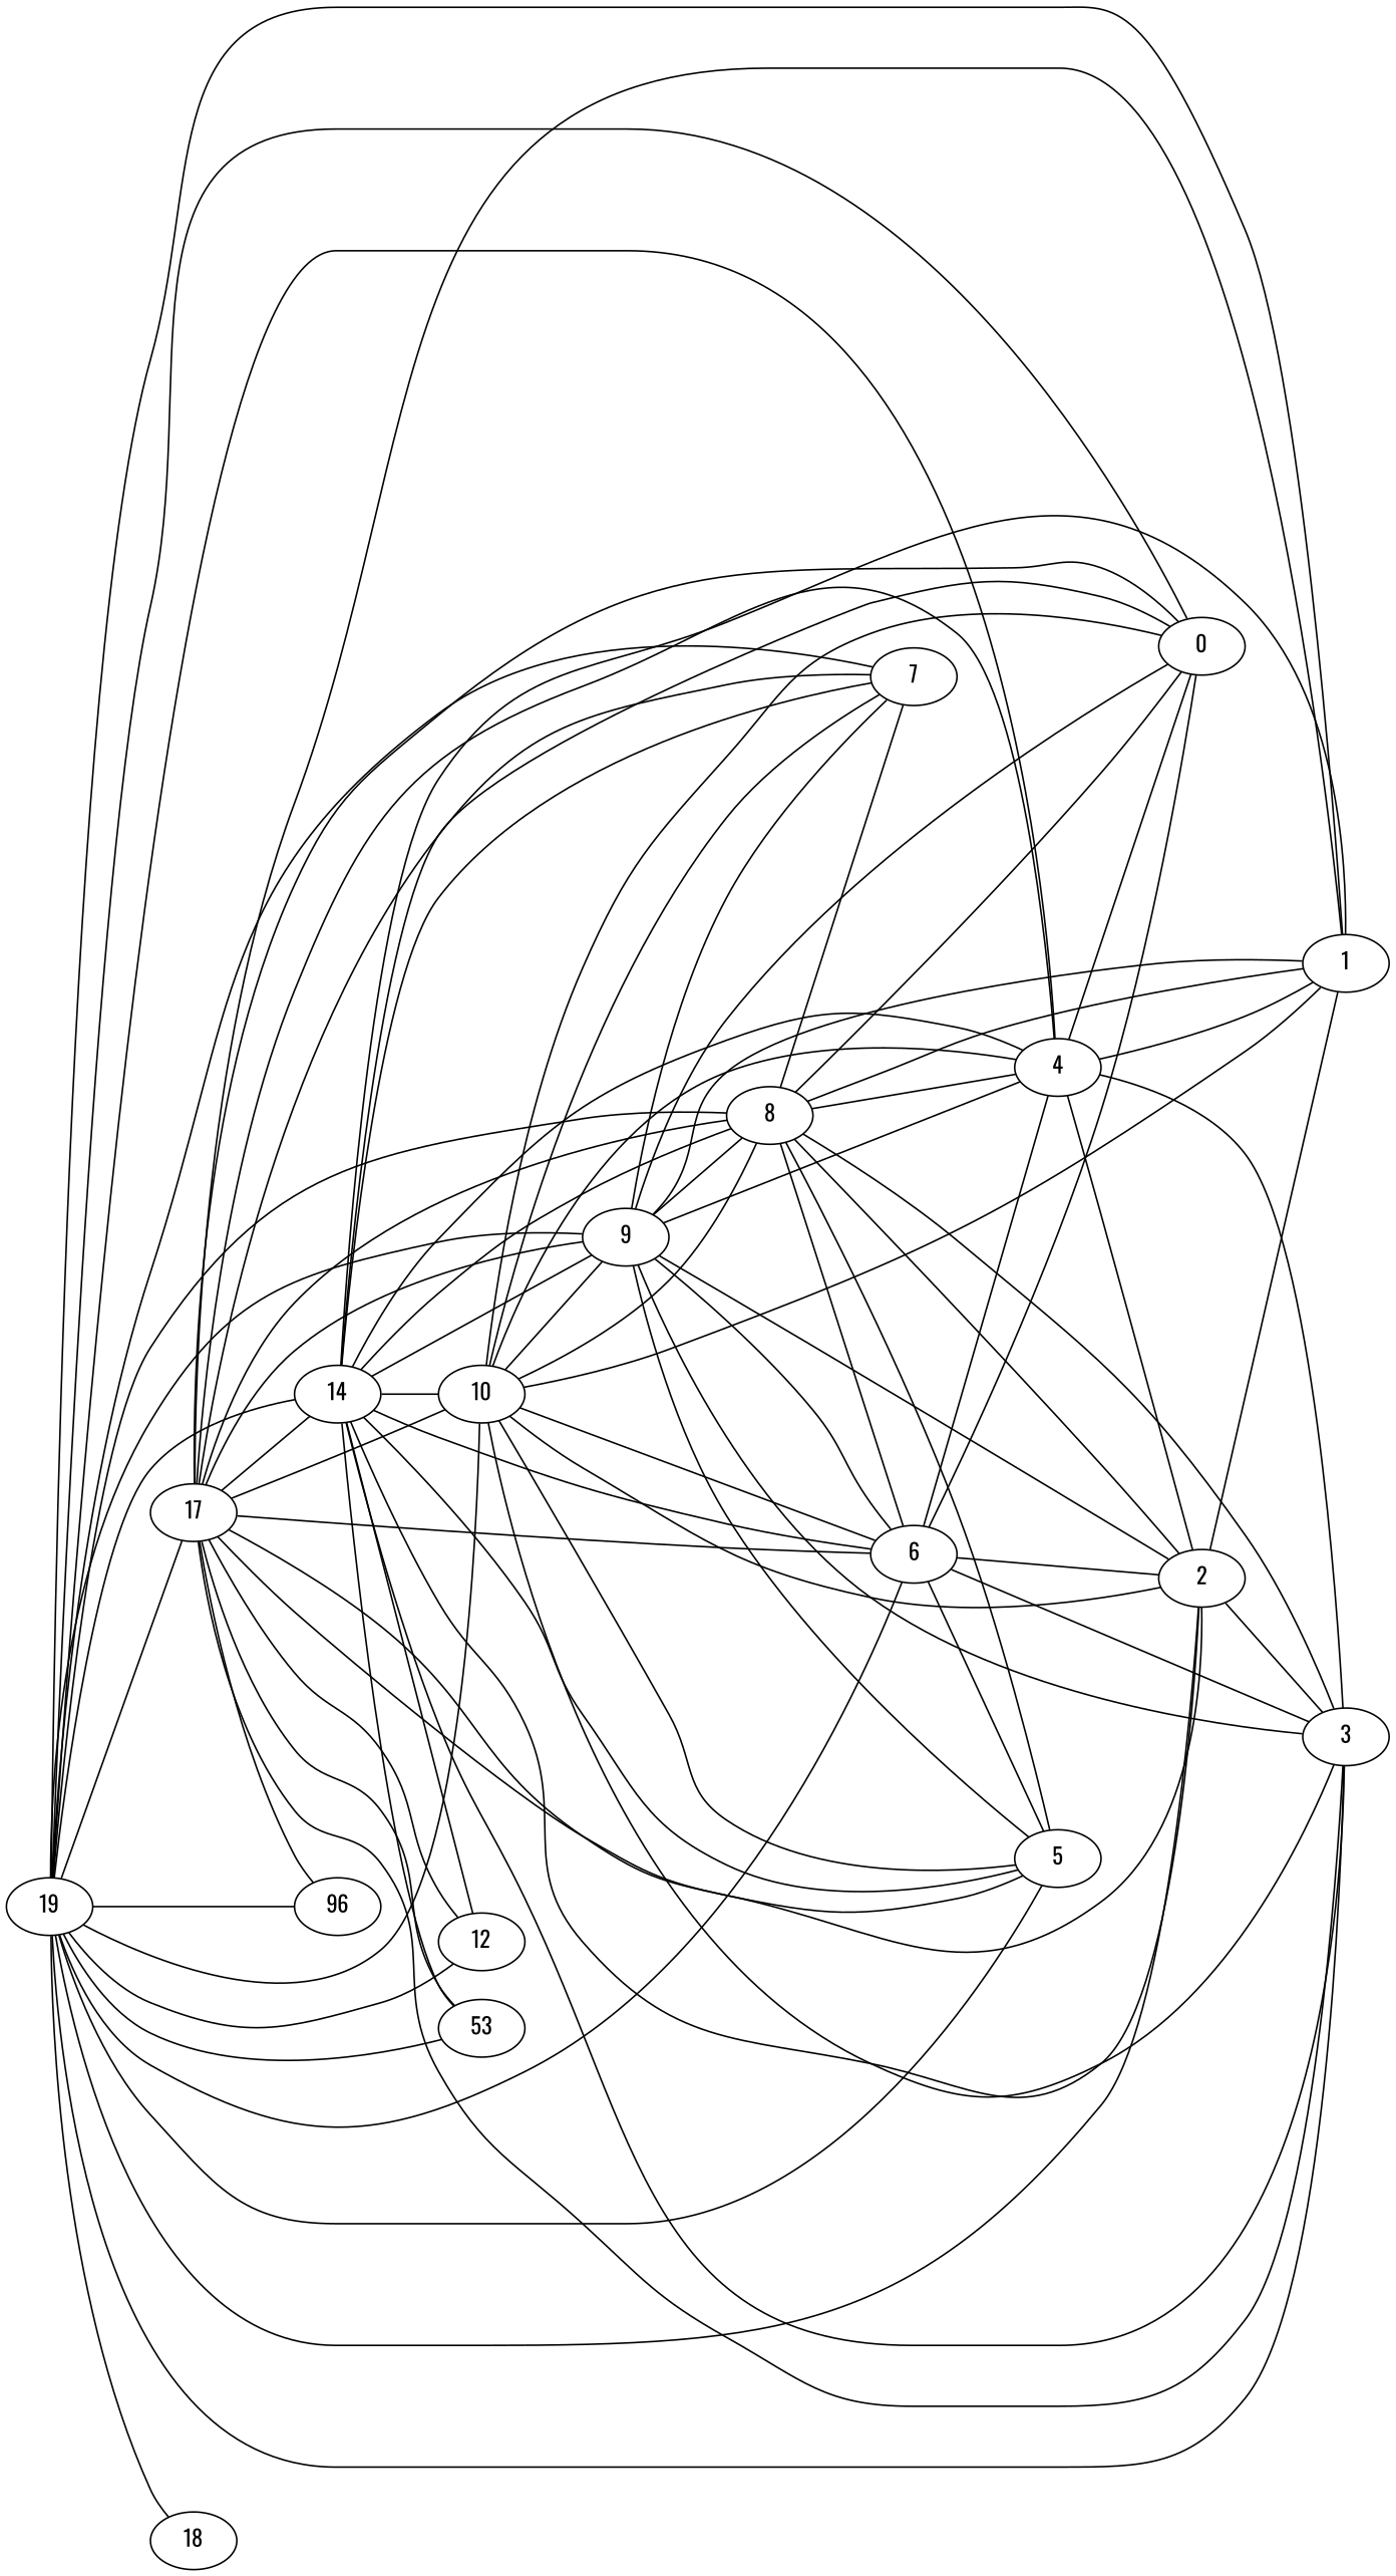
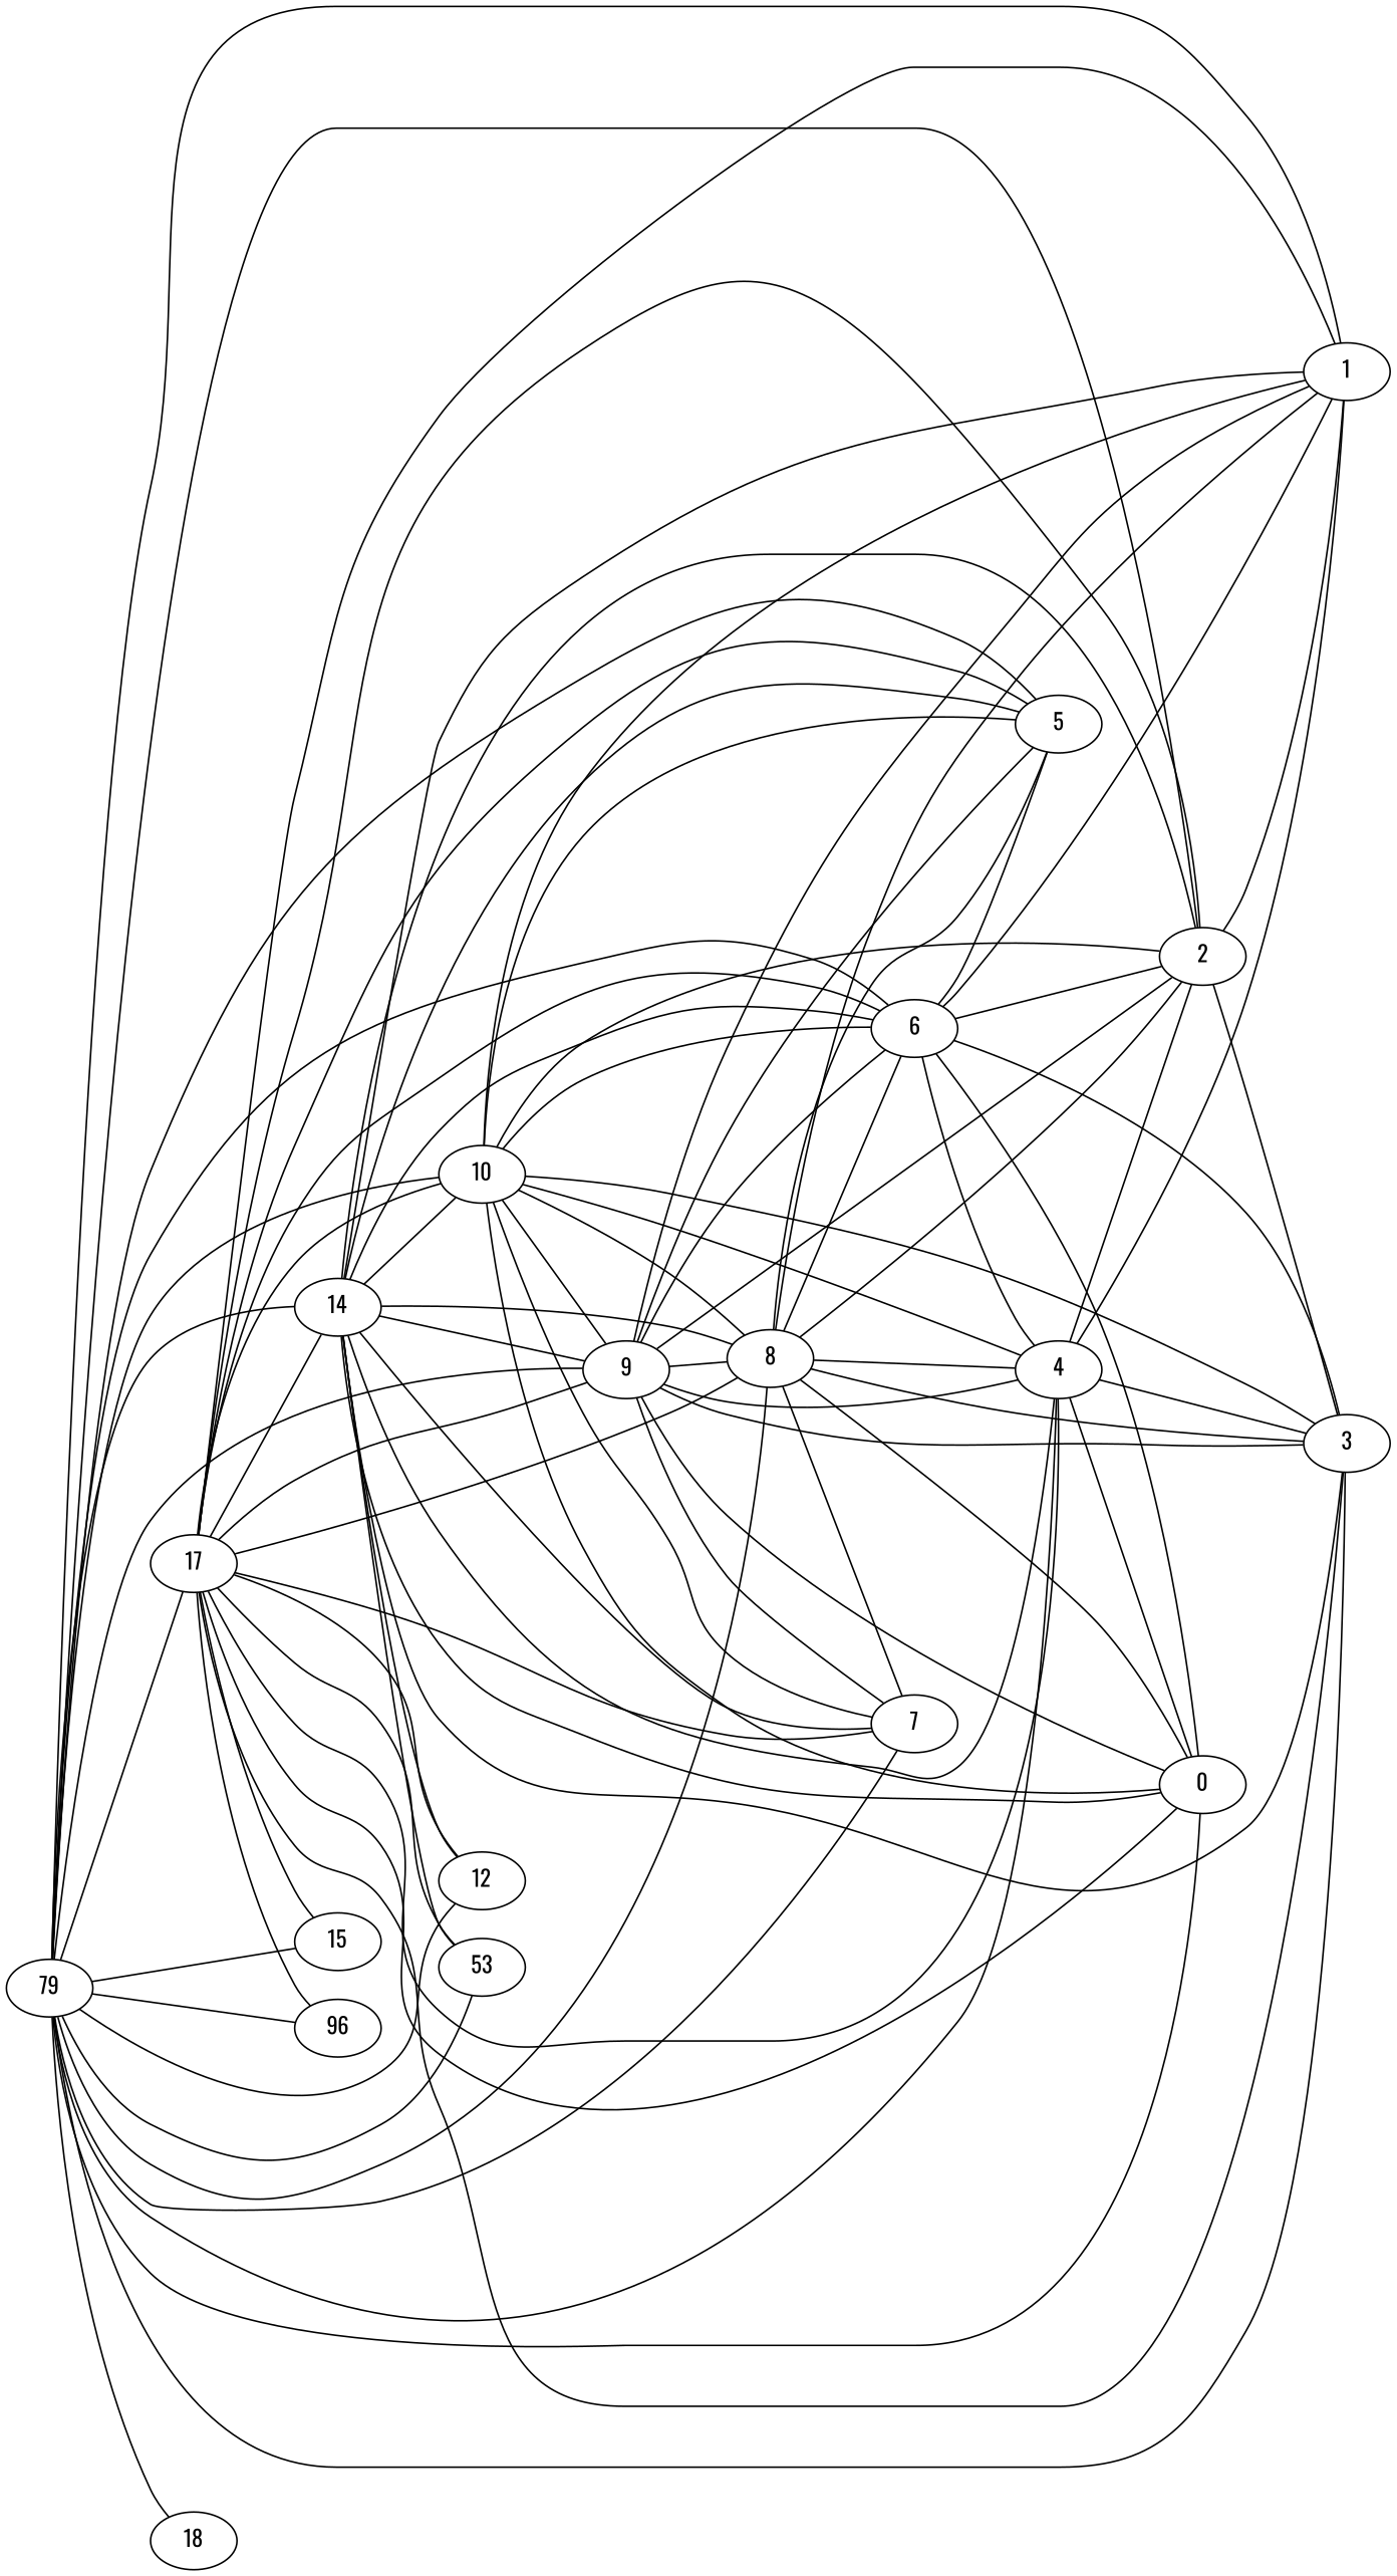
  graph {
    fontname=Oswald
    rankdir=LR
    node [fontname=Oswald]
    edge [fontname=Oswald]
    2
    1
    3
    4
    0
    6
    5
    8
    7
    9
    10
    14
    12
    n14 [label=53]
    17
+   15
    n17 [label=96]
-   19
+   19 [label=79]
    18
    2 -- 1
    2 -- 3
    4 -- 2
    4 -- 1
    4 -- 3
    4 -- 0
    6 -- 2
+   6 -- 1
    6 -- 3
    6 -- 4
    6 -- 0
    6 -- 5
    8 -- 2
    8 -- 1
    8 -- 3
    8 -- 4
    8 -- 0
    8 -- 6
    8 -- 5
    8 -- 7
    9 -- 2
    9 -- 1
    9 -- 3
    9 -- 4
    9 -- 0
    9 -- 6
    9 -- 5
    9 -- 8
    9 -- 7
    10 -- 2
    10 -- 1
    10 -- 3
    10 -- 4
    10 -- 0
    10 -- 6
    10 -- 5
    10 -- 8
    10 -- 7
    10 -- 9
    14 -- 2
    14 -- 1
    14 -- 3
    14 -- 4
    14 -- 0
    14 -- 6
    14 -- 5
    14 -- 8
    14 -- 7
    14 -- 9
    14 -- 10
    14 -- 12
    14 -- n14
    17 -- 2
    17 -- 1
    17 -- 3
    17 -- 4
    17 -- 0
    17 -- 6
    17 -- 5
    17 -- 8
    17 -- 7
    17 -- 9
    17 -- 10
    17 -- 14
    17 -- 12
    17 -- n14
+   17 -- 15
    17 -- n17
    19 -- 2
    19 -- 1
    19 -- 3
    19 -- 4
    19 -- 0
    19 -- 6
    19 -- 5
    19 -- 8
    19 -- 7
    19 -- 9
    19 -- 10
    19 -- 14
    19 -- 12
    19 -- n14
    19 -- 17
+   19 -- 15
    19 -- n17
    19 -- 18
  }
